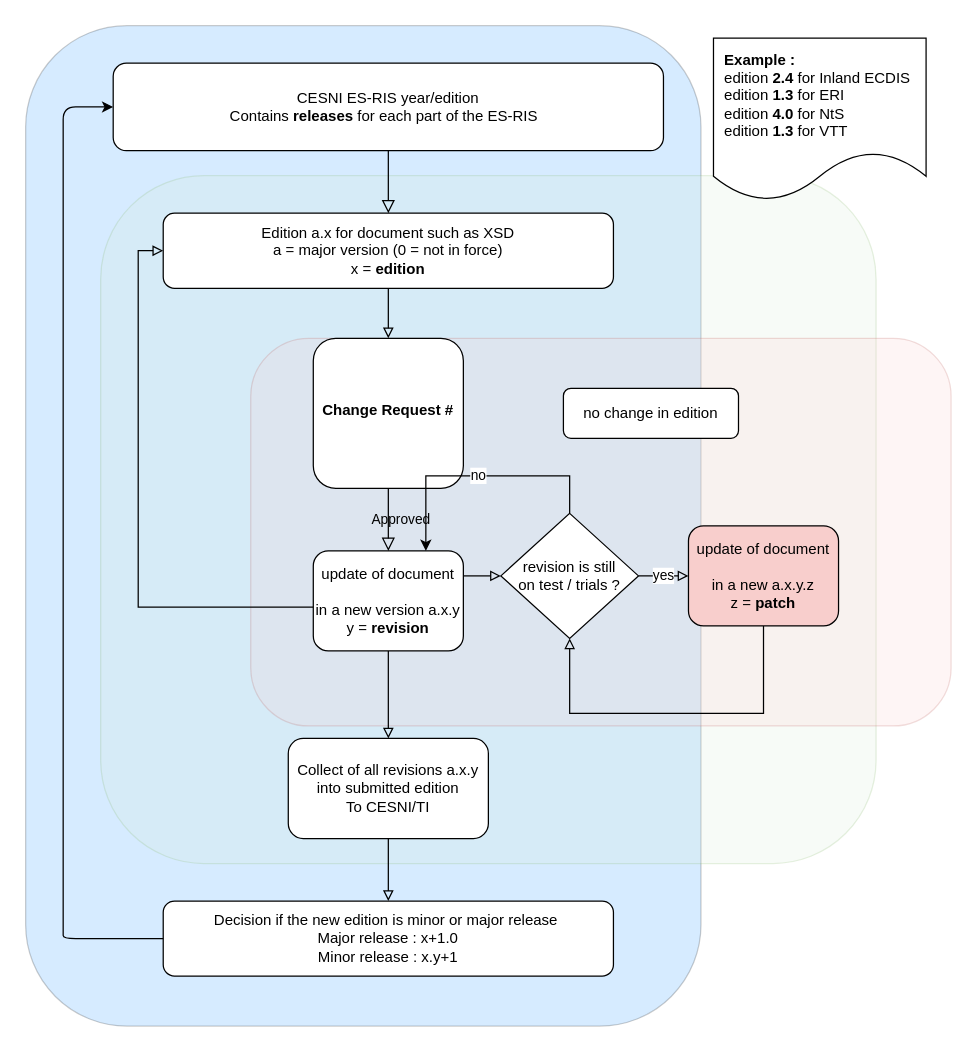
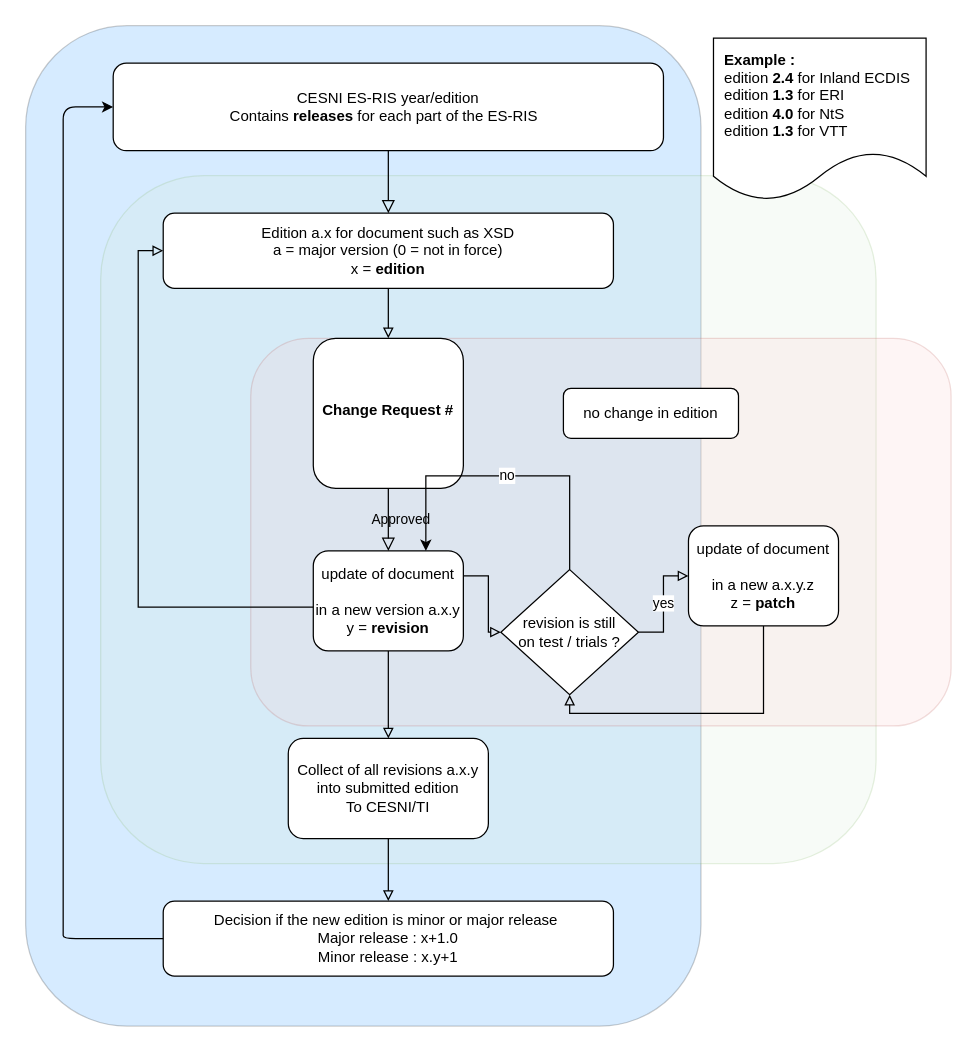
  <mxCell id="0" />
  <mxCell id="1" parent="0" />
  <mxCell id="2" value="" style="rounded=1;whiteSpace=wrap;html=1;fillColor=#3399FF;opacity=20;" parent="1" vertex="1"><mxGeometry x="20" y="20" width="540" height="800" as="geometry" /></mxCell>
  <mxCell id="3" value="" style="rounded=1;whiteSpace=wrap;html=1;fillColor=#d5e8d4;opacity=20;strokeColor=#82b366;" parent="1" vertex="1"><mxGeometry x="80" y="140" width="620" height="550" as="geometry" /></mxCell>
  <mxCell id="4" value="" style="rounded=1;whiteSpace=wrap;html=1;fillColor=#f8cecc;opacity=20;strokeColor=#b85450;" parent="1" vertex="1"><mxGeometry x="200" y="270" width="560" height="310" as="geometry" /></mxCell>
  <mxCell id="5" value="" style="rounded=0;html=1;jettySize=auto;orthogonalLoop=1;fontSize=11;endArrow=block;endFill=0;endSize=8;strokeWidth=1;shadow=0;labelBackgroundColor=none;edgeStyle=orthogonalEdgeStyle;entryX=0.5;entryY=0;entryDx=0;entryDy=0;" parent="1" source="6" target="10" edge="1"><mxGeometry relative="1" as="geometry"><mxPoint x="190" y="150" as="targetPoint" /></mxGeometry></mxCell>
  <mxCell id="6" value="CESNI ES-RIS year/edition&lt;br&gt;Contains &lt;b&gt;releases&lt;/b&gt;&amp;nbsp;for each part of the ES-RIS&amp;nbsp;&amp;nbsp;" style="rounded=1;whiteSpace=wrap;html=1;fontSize=12;glass=0;strokeWidth=1;shadow=0;" parent="1" vertex="1"><mxGeometry x="90" y="50" width="440" height="70" as="geometry" /></mxCell>
  <mxCell id="7" value="Approved" style="rounded=0;html=1;jettySize=auto;orthogonalLoop=1;fontSize=11;endArrow=block;endFill=0;endSize=8;strokeWidth=1;shadow=0;labelBackgroundColor=none;edgeStyle=orthogonalEdgeStyle;entryX=0.5;entryY=0;entryDx=0;entryDy=0;" parent="1" source="8" target="17" edge="1"><mxGeometry y="10" relative="1" as="geometry"><mxPoint as="offset" /><mxPoint x="250" y="400" as="targetPoint" /><Array as="points"><mxPoint x="310" y="430" /></Array></mxGeometry></mxCell>
  <mxCell id="8" value="&lt;b&gt;Change Request #&lt;/b&gt;" style="whiteSpace=wrap;html=1;shadow=0;fontFamily=Helvetica;fontSize=12;align=center;strokeWidth=1;spacing=6;spacingTop=-4;rounded=1;" parent="1" vertex="1"><mxGeometry x="250" y="270" width="120" height="120" as="geometry" /></mxCell>
  <mxCell id="9" value="no change in edition" style="rounded=1;whiteSpace=wrap;html=1;fontSize=12;glass=0;strokeWidth=1;shadow=0;" parent="1" vertex="1"><mxGeometry x="450" y="310" width="140" height="40" as="geometry" /></mxCell>
  <mxCell id="10" value="Edition a.x for document such as XSD&lt;br&gt;a = major version (0 = not in force)&lt;br&gt;x = &lt;b&gt;edition&lt;/b&gt;" style="rounded=1;whiteSpace=wrap;html=1;" parent="1" vertex="1"><mxGeometry x="130" y="170" width="360" height="60" as="geometry" /></mxCell>
  <mxCell id="11" value="Decision if the new edition is minor or major release&amp;nbsp;&lt;br&gt;Major release : x+1.0&lt;br&gt;Minor release : x.y+1" style="rounded=1;whiteSpace=wrap;html=1;" parent="1" vertex="1"><mxGeometry x="130" y="720" width="360" height="60" as="geometry" /></mxCell>
  <mxCell id="12" value="" style="endArrow=none;startArrow=classic;html=1;exitX=0;exitY=0.5;exitDx=0;exitDy=0;entryX=0;entryY=0.5;entryDx=0;entryDy=0;endFill=0;" parent="1" source="6" target="11" edge="1"><mxGeometry width="50" height="50" relative="1" as="geometry"><mxPoint x="80" y="920" as="sourcePoint" /><mxPoint x="130" y="870" as="targetPoint" /><Array as="points"><mxPoint x="50" y="85" /><mxPoint x="50" y="740" /><mxPoint x="50" y="750" /></Array></mxGeometry></mxCell>
  <mxCell id="13" value="" style="endArrow=none;startArrow=block;html=1;entryX=0.5;entryY=1;entryDx=0;entryDy=0;exitX=0.5;exitY=0;exitDx=0;exitDy=0;startFill=0;endFill=0;" parent="1" source="8" target="10" edge="1"><mxGeometry width="50" height="50" relative="1" as="geometry"><mxPoint x="360" y="580" as="sourcePoint" /><mxPoint x="410" y="530" as="targetPoint" /></mxGeometry></mxCell>
  <mxCell id="14" style="edgeStyle=orthogonalEdgeStyle;rounded=0;orthogonalLoop=1;jettySize=auto;html=1;startArrow=none;startFill=0;endArrow=block;endFill=0;" parent="1" source="17" edge="1"><mxGeometry relative="1" as="geometry"><mxPoint x="130" y="200" as="targetPoint" /><Array as="points"><mxPoint x="110" y="485" /><mxPoint x="110" y="200" /><mxPoint x="130" y="200" /></Array></mxGeometry></mxCell>
  <mxCell id="15" style="edgeStyle=orthogonalEdgeStyle;rounded=0;orthogonalLoop=1;jettySize=auto;html=1;entryX=0.5;entryY=0;entryDx=0;entryDy=0;startArrow=none;startFill=0;endArrow=block;endFill=0;" parent="1" source="17" target="19" edge="1"><mxGeometry relative="1" as="geometry" /></mxCell>
  <mxCell id="16" style="edgeStyle=orthogonalEdgeStyle;rounded=0;orthogonalLoop=1;jettySize=auto;html=1;startArrow=none;startFill=0;endArrow=block;endFill=0;exitX=1;exitY=0.25;exitDx=0;exitDy=0;entryX=0;entryY=0.5;entryDx=0;entryDy=0;" parent="1" source="17" target="22" edge="1"><mxGeometry relative="1" as="geometry" /></mxCell>
  <mxCell id="17" value="update of document&lt;br&gt;&lt;br&gt;in a new version a.x.y&lt;br&gt;y = &lt;b&gt;revision&lt;/b&gt;" style="rounded=1;whiteSpace=wrap;html=1;" parent="1" vertex="1"><mxGeometry x="250" y="440" width="120" height="80" as="geometry" /></mxCell>
  <mxCell id="18" style="edgeStyle=orthogonalEdgeStyle;rounded=0;orthogonalLoop=1;jettySize=auto;html=1;entryX=0.5;entryY=0;entryDx=0;entryDy=0;startArrow=none;startFill=0;endArrow=block;endFill=0;" parent="1" source="19" target="11" edge="1"><mxGeometry relative="1" as="geometry" /></mxCell>
  <mxCell id="19" value="Collect of all revisions a.x.y&lt;br&gt;into submitted edition&lt;br&gt;To CESNI/TI" style="rounded=1;whiteSpace=wrap;html=1;" parent="1" vertex="1"><mxGeometry x="230" y="590" width="160" height="80" as="geometry" /></mxCell>
  <mxCell id="20" value="yes" style="edgeStyle=orthogonalEdgeStyle;rounded=0;orthogonalLoop=1;jettySize=auto;html=1;startArrow=none;startFill=0;endArrow=block;endFill=0;" parent="1" source="22" target="24" edge="1"><mxGeometry relative="1" as="geometry" /></mxCell>
  <mxCell id="21" value="no" style="edgeStyle=orthogonalEdgeStyle;rounded=0;orthogonalLoop=1;jettySize=auto;html=1;entryX=0.75;entryY=0;entryDx=0;entryDy=0;" edge="1" parent="1" source="22" target="17"><mxGeometry relative="1" as="geometry"><Array as="points"><mxPoint x="455" y="380" /><mxPoint x="340" y="380" /></Array></mxGeometry></mxCell>
- <mxCell id="22" value="revision is still &lt;br&gt;on test / trials ?" style="rhombus;whiteSpace=wrap;html=1;rounded=0;" parent="1" vertex="1"><mxGeometry x="400" y="410" width="110" height="100" as="geometry" /></mxCell>
+ <mxCell id="22" value="revision is still &lt;br&gt;on test / trials ?" style="rhombus;whiteSpace=wrap;html=1;rounded=0;" parent="1" vertex="1"><mxGeometry x="400" y="455" width="110" height="100" as="geometry" /></mxCell>
  <mxCell id="23" style="edgeStyle=orthogonalEdgeStyle;rounded=0;orthogonalLoop=1;jettySize=auto;html=1;entryX=0.5;entryY=1;entryDx=0;entryDy=0;startArrow=none;startFill=0;endArrow=block;endFill=0;" parent="1" source="24" target="22" edge="1"><mxGeometry relative="1" as="geometry"><Array as="points"><mxPoint x="610" y="570" /><mxPoint x="455" y="570" /></Array></mxGeometry></mxCell>
- <mxCell id="24" value="update of document&lt;br&gt;&lt;br&gt;in a new a.x.y.z&lt;br&gt;z = &lt;b&gt;patch&lt;/b&gt;" style="rounded=1;whiteSpace=wrap;html=1;fillColor=#f8cecc;" parent="1" vertex="1"><mxGeometry x="550" y="420" width="120" height="80" as="geometry" /></mxCell>
+ <mxCell id="24" value="update of document&lt;br&gt;&lt;br&gt;in a new a.x.y.z&lt;br&gt;z = &lt;b&gt;patch&lt;/b&gt;" style="rounded=1;whiteSpace=wrap;html=1;" parent="1" vertex="1"><mxGeometry x="550" y="420" width="120" height="80" as="geometry" /></mxCell>
  <mxCell id="25" value="&lt;div style=&quot;text-align: left&quot;&gt;&lt;b&gt;Example :&lt;/b&gt;&lt;/div&gt;&lt;div style=&quot;text-align: left&quot;&gt;edition&amp;nbsp;&lt;b&gt;2.4 &lt;/b&gt;for Inland ECDIS&amp;nbsp;&lt;/div&gt;&lt;div style=&quot;text-align: left&quot;&gt;&lt;span&gt;edition&amp;nbsp;&lt;b&gt;1.3&lt;/b&gt; for ERI&lt;/span&gt;&lt;/div&gt;&lt;div style=&quot;text-align: left&quot;&gt;edition&amp;nbsp;&lt;b&gt;4.0&lt;/b&gt; for NtS&amp;nbsp;&lt;/div&gt;&lt;div style=&quot;text-align: left&quot;&gt;edition&amp;nbsp;&lt;b&gt;1.3&lt;/b&gt; for VTT&lt;/div&gt;" style="shape=document;whiteSpace=wrap;html=1;boundedLbl=1;rounded=0;fillColor=#FFFFFF;gradientColor=none;" parent="1" vertex="1"><mxGeometry x="570" y="30" width="170" height="130" as="geometry" /></mxCell>
